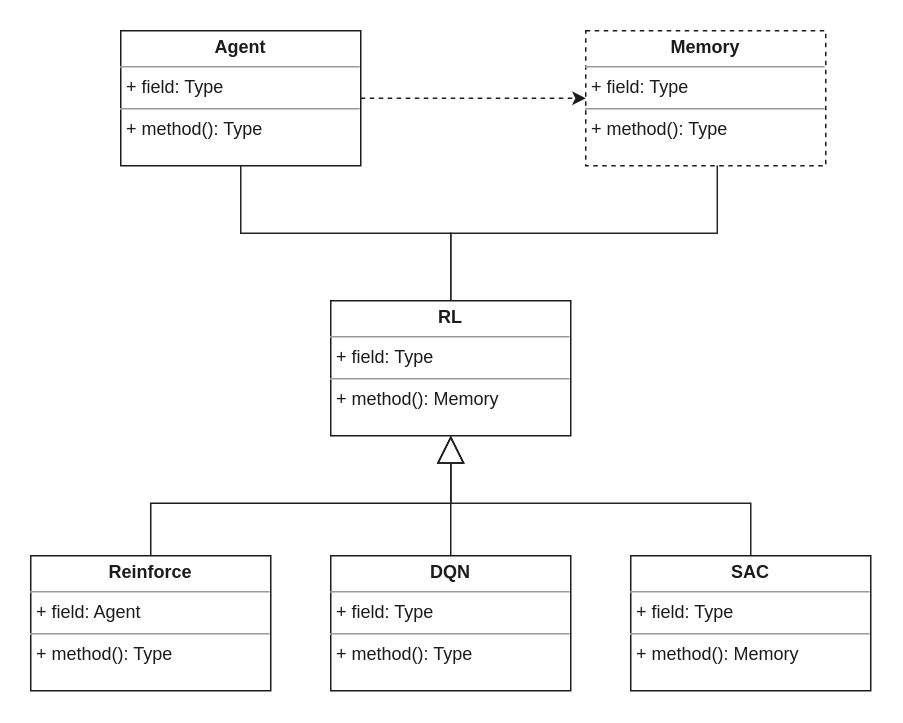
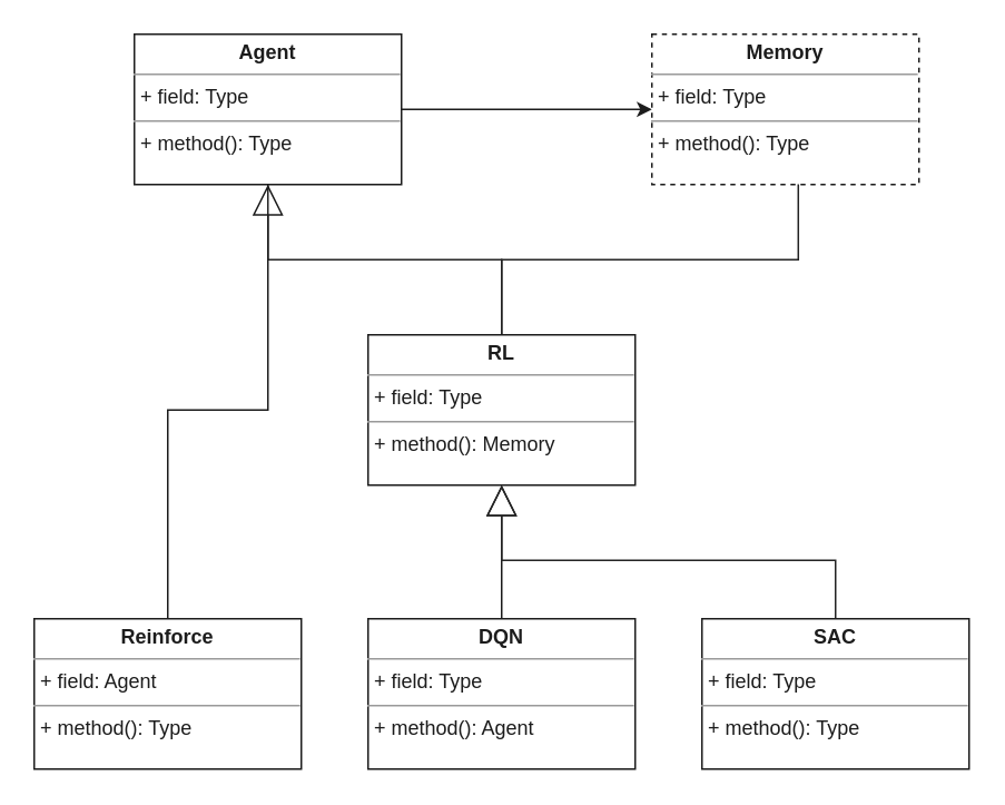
  <mxCell id="0" />
  <mxCell id="1" parent="0" />
- <mxCell id="2" style="edgeStyle=orthogonalEdgeStyle;rounded=0;orthogonalLoop=1;jettySize=auto;html=1;exitX=1;exitY=0.5;exitDx=0;exitDy=0;fontColor=#1C1C1C;strokeColor=#1C1C1C;dashed=1;" edge="1" parent="1" source="4" target="5"><mxGeometry relative="1" as="geometry" /></mxCell>
+ <mxCell id="2" style="edgeStyle=orthogonalEdgeStyle;rounded=0;orthogonalLoop=1;jettySize=auto;html=1;exitX=1;exitY=0.5;exitDx=0;exitDy=0;fontColor=#1C1C1C;strokeColor=#1C1C1C;" edge="1" parent="1" source="4" target="5"><mxGeometry relative="1" as="geometry" /></mxCell>
  <mxCell id="3" style="edgeStyle=orthogonalEdgeStyle;rounded=0;orthogonalLoop=1;jettySize=auto;html=1;exitX=0.5;exitY=1;exitDx=0;exitDy=0;strokeColor=#242424;fontColor=#1C1C1C;endArrow=none;endFill=0;startSize=16;endSize=16;" edge="1" parent="1" source="4" target="7"><mxGeometry relative="1" as="geometry"><mxPoint x="180" y="190" as="targetPoint" /></mxGeometry></mxCell>
  <mxCell id="4" value="&lt;p style=&quot;margin:0px;margin-top:4px;text-align:center;&quot;&gt;&lt;b&gt;Agent&lt;/b&gt;&lt;/p&gt;&lt;hr size=&quot;1&quot;&gt;&lt;p style=&quot;margin:0px;margin-left:4px;&quot;&gt;+ field: Type&lt;/p&gt;&lt;hr size=&quot;1&quot;&gt;&lt;p style=&quot;margin:0px;margin-left:4px;&quot;&gt;+ method(): Type&lt;/p&gt;" style="verticalAlign=top;align=left;overflow=fill;fontSize=12;fontFamily=Helvetica;html=1;fillStyle=solid;strokeColor=#1C1C1C;fontColor=#1C1C1C;fillColor=#FFFFFF;" vertex="1" parent="1"><mxGeometry x="80" y="20" width="160" height="90" as="geometry" /></mxCell>
  <mxCell id="5" value="&lt;p style=&quot;margin:0px;margin-top:4px;text-align:center;&quot;&gt;&lt;b&gt;Memory&lt;/b&gt;&lt;/p&gt;&lt;hr size=&quot;1&quot;&gt;&lt;p style=&quot;margin:0px;margin-left:4px;&quot;&gt;+ field: Type&lt;/p&gt;&lt;hr size=&quot;1&quot;&gt;&lt;p style=&quot;margin:0px;margin-left:4px;&quot;&gt;+ method(): Type&lt;/p&gt;" style="verticalAlign=top;align=left;overflow=fill;fontSize=12;fontFamily=Helvetica;html=1;fillStyle=solid;strokeColor=#1C1C1C;fontColor=#1C1C1C;fillColor=#FFFFFF;dashed=1;" vertex="1" parent="1"><mxGeometry x="390" y="20" width="160" height="90" as="geometry" /></mxCell>
  <mxCell id="6" style="edgeStyle=orthogonalEdgeStyle;rounded=0;orthogonalLoop=1;jettySize=auto;html=1;exitX=0.5;exitY=0;exitDx=0;exitDy=0;entryX=0.548;entryY=0.999;entryDx=0;entryDy=0;entryPerimeter=0;strokeColor=#242424;fontColor=#1C1C1C;endArrow=none;endFill=0;startSize=16;endSize=16;" edge="1" parent="1" source="7" target="5"><mxGeometry relative="1" as="geometry" /></mxCell>
  <mxCell id="7" value="&lt;p style=&quot;margin:0px;margin-top:4px;text-align:center;&quot;&gt;&lt;b&gt;RL&lt;/b&gt;&lt;/p&gt;&lt;hr size=&quot;1&quot;&gt;&lt;p style=&quot;margin:0px;margin-left:4px;&quot;&gt;+ field: Type&lt;/p&gt;&lt;hr size=&quot;1&quot;&gt;&lt;p style=&quot;margin:0px;margin-left:4px;&quot;&gt;+ method(): Memory&lt;/p&gt;" style="verticalAlign=top;align=left;overflow=fill;fontSize=12;fontFamily=Helvetica;html=1;fillStyle=solid;strokeColor=#1C1C1C;fontColor=#1C1C1C;fillColor=#FFFFFF;" vertex="1" parent="1"><mxGeometry x="220" y="200" width="160" height="90" as="geometry" /></mxCell>
- <mxCell id="8" style="edgeStyle=orthogonalEdgeStyle;rounded=0;orthogonalLoop=1;jettySize=auto;html=1;exitX=0.5;exitY=0;exitDx=0;exitDy=0;strokeColor=#1C1C1C;fontColor=#1C1C1C;endSize=16;endArrow=block;endFill=0;" edge="1" parent="1" source="9" target="7"><mxGeometry relative="1" as="geometry" /></mxCell>
+ <mxCell id="8" style="edgeStyle=orthogonalEdgeStyle;rounded=0;orthogonalLoop=1;jettySize=auto;html=1;exitX=0.5;exitY=0;exitDx=0;exitDy=0;strokeColor=#1C1C1C;fontColor=#1C1C1C;endSize=16;endArrow=block;endFill=0;" edge="1" parent="1" source="9" target="4"><mxGeometry relative="1" as="geometry" /></mxCell>
  <mxCell id="9" value="&lt;p style=&quot;margin:0px;margin-top:4px;text-align:center;&quot;&gt;&lt;b&gt;Reinforce&lt;/b&gt;&lt;/p&gt;&lt;hr size=&quot;1&quot;&gt;&lt;p style=&quot;margin:0px;margin-left:4px;&quot;&gt;+ field: Agent&lt;/p&gt;&lt;hr size=&quot;1&quot;&gt;&lt;p style=&quot;margin:0px;margin-left:4px;&quot;&gt;+ method(): Type&lt;/p&gt;" style="verticalAlign=top;align=left;overflow=fill;fontSize=12;fontFamily=Helvetica;html=1;fillStyle=solid;strokeColor=#1C1C1C;fontColor=#1C1C1C;fillColor=#FFFFFF;" vertex="1" parent="1"><mxGeometry x="20" y="370" width="160" height="90" as="geometry" /></mxCell>
  <mxCell id="10" style="edgeStyle=orthogonalEdgeStyle;rounded=0;orthogonalLoop=1;jettySize=auto;html=1;exitX=0.5;exitY=0;exitDx=0;exitDy=0;strokeColor=#1C1C1C;fontColor=#1C1C1C;endSize=16;endArrow=block;endFill=0;" edge="1" parent="1" source="11" target="7"><mxGeometry relative="1" as="geometry" /></mxCell>
- <mxCell id="11" value="&lt;p style=&quot;margin:0px;margin-top:4px;text-align:center;&quot;&gt;&lt;b&gt;DQN&lt;/b&gt;&lt;/p&gt;&lt;hr size=&quot;1&quot;&gt;&lt;p style=&quot;margin:0px;margin-left:4px;&quot;&gt;+ field: Type&lt;/p&gt;&lt;hr size=&quot;1&quot;&gt;&lt;p style=&quot;margin:0px;margin-left:4px;&quot;&gt;+ method(): Type&lt;/p&gt;" style="verticalAlign=top;align=left;overflow=fill;fontSize=12;fontFamily=Helvetica;html=1;fillStyle=solid;strokeColor=#1C1C1C;fontColor=#1C1C1C;fillColor=#FFFFFF;" vertex="1" parent="1"><mxGeometry x="220" y="370" width="160" height="90" as="geometry" /></mxCell>
+ <mxCell id="11" value="&lt;p style=&quot;margin:0px;margin-top:4px;text-align:center;&quot;&gt;&lt;b&gt;DQN&lt;/b&gt;&lt;/p&gt;&lt;hr size=&quot;1&quot;&gt;&lt;p style=&quot;margin:0px;margin-left:4px;&quot;&gt;+ field: Type&lt;/p&gt;&lt;hr size=&quot;1&quot;&gt;&lt;p style=&quot;margin:0px;margin-left:4px;&quot;&gt;+ method(): Agent&lt;/p&gt;" style="verticalAlign=top;align=left;overflow=fill;fontSize=12;fontFamily=Helvetica;html=1;fillStyle=solid;strokeColor=#1C1C1C;fontColor=#1C1C1C;fillColor=#FFFFFF;" vertex="1" parent="1"><mxGeometry x="220" y="370" width="160" height="90" as="geometry" /></mxCell>
  <mxCell id="12" style="edgeStyle=orthogonalEdgeStyle;rounded=0;orthogonalLoop=1;jettySize=auto;html=1;exitX=0.5;exitY=0;exitDx=0;exitDy=0;fontColor=#1C1C1C;endArrow=block;endFill=0;startSize=16;endSize=16;strokeColor=#242424;" edge="1" parent="1" source="13" target="7"><mxGeometry relative="1" as="geometry" /></mxCell>
- <mxCell id="13" value="&lt;p style=&quot;margin:0px;margin-top:4px;text-align:center;&quot;&gt;&lt;b&gt;SAC&lt;/b&gt;&lt;/p&gt;&lt;hr size=&quot;1&quot;&gt;&lt;p style=&quot;margin:0px;margin-left:4px;&quot;&gt;+ field: Type&lt;/p&gt;&lt;hr size=&quot;1&quot;&gt;&lt;p style=&quot;margin:0px;margin-left:4px;&quot;&gt;+ method(): Memory&lt;/p&gt;" style="verticalAlign=top;align=left;overflow=fill;fontSize=12;fontFamily=Helvetica;html=1;fillStyle=solid;strokeColor=#1C1C1C;fontColor=#1C1C1C;fillColor=#FFFFFF;" vertex="1" parent="1"><mxGeometry x="420" y="370" width="160" height="90" as="geometry" /></mxCell>
+ <mxCell id="13" value="&lt;p style=&quot;margin:0px;margin-top:4px;text-align:center;&quot;&gt;&lt;b&gt;SAC&lt;/b&gt;&lt;/p&gt;&lt;hr size=&quot;1&quot;&gt;&lt;p style=&quot;margin:0px;margin-left:4px;&quot;&gt;+ field: Type&lt;/p&gt;&lt;hr size=&quot;1&quot;&gt;&lt;p style=&quot;margin:0px;margin-left:4px;&quot;&gt;+ method(): Type&lt;/p&gt;" style="verticalAlign=top;align=left;overflow=fill;fontSize=12;fontFamily=Helvetica;html=1;fillStyle=solid;strokeColor=#1C1C1C;fontColor=#1C1C1C;fillColor=#FFFFFF;" vertex="1" parent="1"><mxGeometry x="420" y="370" width="160" height="90" as="geometry" /></mxCell>
